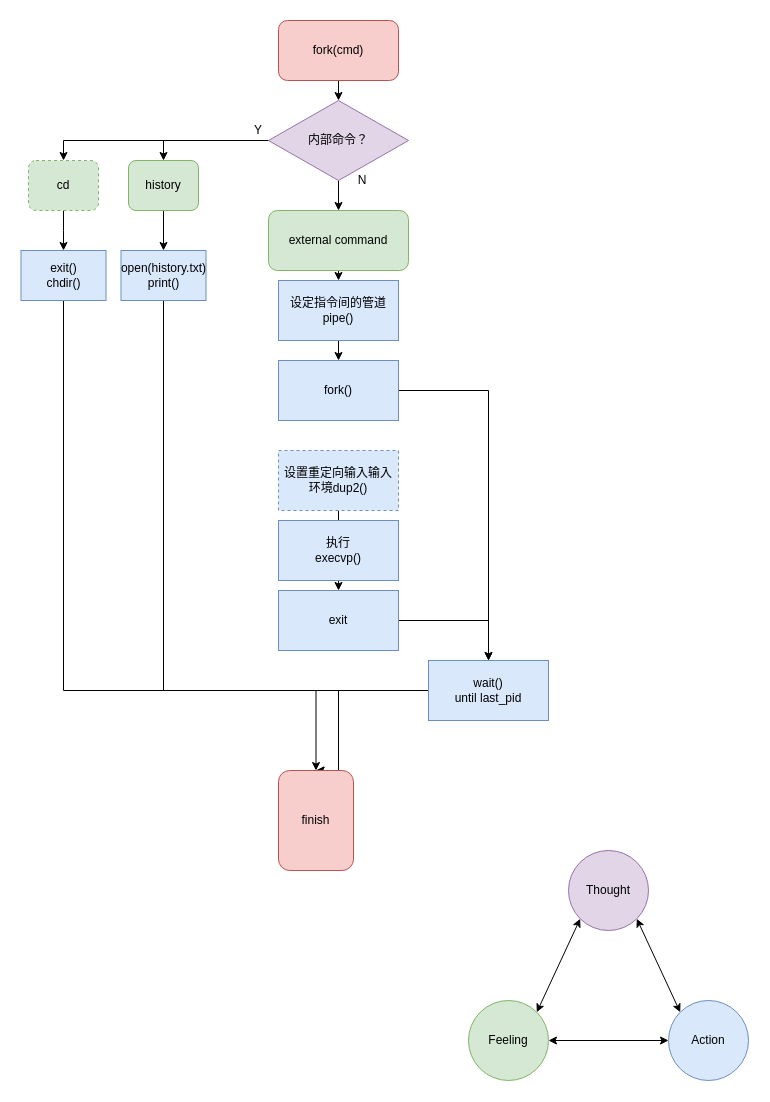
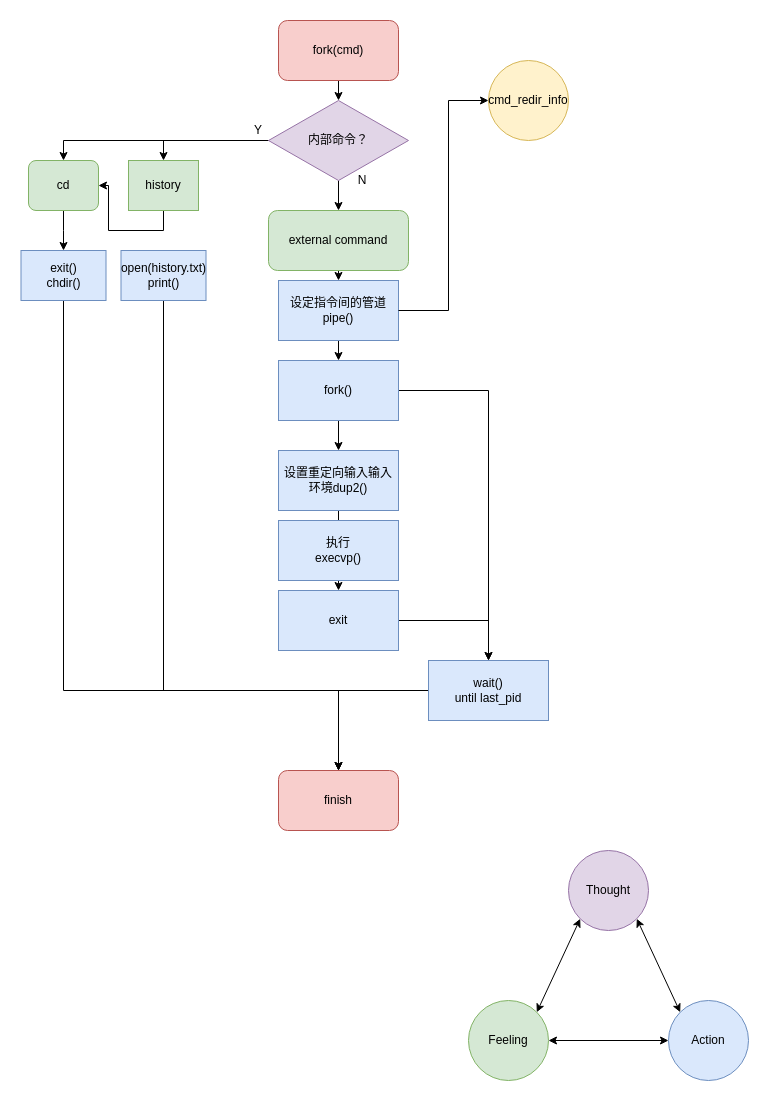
  <mxCell id="0" />
  <mxCell id="1" parent="0" />
  <mxCell id="2" style="edgeStyle=orthogonalEdgeStyle;rounded=0;orthogonalLoop=1;jettySize=auto;html=1;exitX=0.5;exitY=1;exitDx=0;exitDy=0;entryX=0.5;entryY=0;entryDx=0;entryDy=0;" parent="1" source="3" target="7" edge="1"><mxGeometry relative="1" as="geometry" /></mxCell>
  <mxCell id="3" value="fork(cmd)" style="rounded=1;whiteSpace=wrap;html=1;fillColor=#f8cecc;strokeColor=#b85450;" parent="1" vertex="1"><mxGeometry x="278" y="20" width="120" height="60" as="geometry" /></mxCell>
  <mxCell id="4" style="edgeStyle=orthogonalEdgeStyle;rounded=0;orthogonalLoop=1;jettySize=auto;html=1;entryX=0.5;entryY=0;entryDx=0;entryDy=0;" parent="1" source="7" target="9" edge="1"><mxGeometry relative="1" as="geometry"><mxPoint x="198" y="140" as="targetPoint" /></mxGeometry></mxCell>
  <mxCell id="5" style="edgeStyle=orthogonalEdgeStyle;rounded=0;orthogonalLoop=1;jettySize=auto;html=1;" parent="1" source="7" target="11" edge="1"><mxGeometry relative="1" as="geometry" /></mxCell>
  <mxCell id="6" style="edgeStyle=orthogonalEdgeStyle;rounded=0;orthogonalLoop=1;jettySize=auto;html=1;entryX=0.5;entryY=0;entryDx=0;entryDy=0;" parent="1" source="7" target="13" edge="1"><mxGeometry relative="1" as="geometry" /></mxCell>
  <mxCell id="7" value="内部命令？" style="rhombus;whiteSpace=wrap;html=1;fillColor=#e1d5e7;strokeColor=#9673a6;" parent="1" vertex="1"><mxGeometry x="268" y="100" width="140" height="80" as="geometry" /></mxCell>
- <mxCell id="8" style="edgeStyle=orthogonalEdgeStyle;rounded=0;orthogonalLoop=1;jettySize=auto;html=1;exitX=0.5;exitY=1;exitDx=0;exitDy=0;entryX=0.5;entryY=0;entryDx=0;entryDy=0;" parent="1" source="9" target="17" edge="1"><mxGeometry relative="1" as="geometry" /></mxCell>
- <mxCell id="9" value="history" style="rounded=1;whiteSpace=wrap;html=1;fillColor=#d5e8d4;strokeColor=#82b366;" parent="1" vertex="1"><mxGeometry x="128" y="160" width="70" height="50" as="geometry" /></mxCell>
+ <mxCell id="8" style="edgeStyle=orthogonalEdgeStyle;rounded=0;orthogonalLoop=1;jettySize=auto;html=1;exitX=0.5;exitY=1;exitDx=0;exitDy=0;" parent="1" source="9" target="13" edge="1"><mxGeometry relative="1" as="geometry" /></mxCell>
+ <mxCell id="9" value="history" style="whiteSpace=wrap;html=1;fillColor=#d5e8d4;strokeColor=#82b366;rounded=0;" parent="1" vertex="1"><mxGeometry x="128" y="160" width="70" height="50" as="geometry" /></mxCell>
  <mxCell id="10" style="edgeStyle=orthogonalEdgeStyle;rounded=0;orthogonalLoop=1;jettySize=auto;html=1;exitX=0.5;exitY=1;exitDx=0;exitDy=0;entryX=0.5;entryY=0;entryDx=0;entryDy=0;" parent="1" source="11" target="19" edge="1"><mxGeometry relative="1" as="geometry" /></mxCell>
  <mxCell id="11" value="external command" style="rounded=1;whiteSpace=wrap;html=1;fillColor=#d5e8d4;strokeColor=#82b366;" parent="1" vertex="1"><mxGeometry x="268" y="210" width="140" height="60" as="geometry" /></mxCell>
  <mxCell id="12" style="edgeStyle=orthogonalEdgeStyle;rounded=0;orthogonalLoop=1;jettySize=auto;html=1;" parent="1" source="13" edge="1"><mxGeometry relative="1" as="geometry"><mxPoint x="63" y="250" as="targetPoint" /></mxGeometry></mxCell>
- <mxCell id="13" value="cd" style="rounded=1;whiteSpace=wrap;html=1;fillColor=#d5e8d4;strokeColor=#82b366;dashed=1;" parent="1" vertex="1"><mxGeometry x="28" y="160" width="70" height="50" as="geometry" /></mxCell>
+ <mxCell id="13" value="cd" style="rounded=1;whiteSpace=wrap;html=1;fillColor=#d5e8d4;strokeColor=#82b366;" parent="1" vertex="1"><mxGeometry x="28" y="160" width="70" height="50" as="geometry" /></mxCell>
  <mxCell id="14" style="edgeStyle=orthogonalEdgeStyle;rounded=0;orthogonalLoop=1;jettySize=auto;html=1;exitX=0.5;exitY=1;exitDx=0;exitDy=0;entryX=0.5;entryY=0;entryDx=0;entryDy=0;" parent="1" source="15" target="31" edge="1"><mxGeometry relative="1" as="geometry"><mxPoint x="63" y="710" as="targetPoint" /><Array as="points"><mxPoint x="63" y="690" /><mxPoint x="338" y="690" /></Array></mxGeometry></mxCell>
  <mxCell id="15" value="&lt;div&gt;exit()&lt;/div&gt;&lt;div&gt;chdir()&lt;br&gt;&lt;/div&gt;" style="rounded=0;whiteSpace=wrap;html=1;fillColor=#dae8fc;strokeColor=#6c8ebf;" parent="1" vertex="1"><mxGeometry x="20.5" y="250" width="85" height="50" as="geometry" /></mxCell>
  <mxCell id="16" style="edgeStyle=orthogonalEdgeStyle;rounded=0;orthogonalLoop=1;jettySize=auto;html=1;exitX=0.5;exitY=1;exitDx=0;exitDy=0;entryX=0.5;entryY=0;entryDx=0;entryDy=0;" parent="1" source="17" target="31" edge="1"><mxGeometry relative="1" as="geometry"><Array as="points"><mxPoint x="163" y="690" /><mxPoint x="338" y="690" /></Array></mxGeometry></mxCell>
  <mxCell id="17" value="&lt;div&gt;open(history.txt)&lt;/div&gt;&lt;div&gt;print()&lt;br&gt;&lt;/div&gt;" style="rounded=0;whiteSpace=wrap;html=1;fillColor=#dae8fc;strokeColor=#6c8ebf;" parent="1" vertex="1"><mxGeometry x="120.5" y="250" width="85" height="50" as="geometry" /></mxCell>
  <mxCell id="18" style="edgeStyle=orthogonalEdgeStyle;rounded=0;orthogonalLoop=1;jettySize=auto;html=1;" parent="1" source="19" edge="1"><mxGeometry relative="1" as="geometry"><mxPoint x="338" y="360" as="targetPoint" /></mxGeometry></mxCell>
  <mxCell id="19" value="&lt;div&gt;设定指令间的管道&lt;br&gt;&lt;/div&gt;&lt;div&gt;pipe()&lt;br&gt;&lt;/div&gt;" style="rounded=0;whiteSpace=wrap;html=1;fillColor=#dae8fc;strokeColor=#6c8ebf;" parent="1" vertex="1"><mxGeometry x="278" y="280" width="120" height="60" as="geometry" /></mxCell>
+ <mxCell id="20" style="edgeStyle=orthogonalEdgeStyle;rounded=0;orthogonalLoop=1;jettySize=auto;html=1;entryX=0.5;entryY=0;entryDx=0;entryDy=0;" parent="1" source="22" target="24" edge="1"><mxGeometry relative="1" as="geometry"><mxPoint x="338" y="470" as="targetPoint" /></mxGeometry></mxCell>
  <mxCell id="21" style="edgeStyle=orthogonalEdgeStyle;rounded=0;orthogonalLoop=1;jettySize=auto;html=1;exitX=1;exitY=0.5;exitDx=0;exitDy=0;entryX=0.5;entryY=0;entryDx=0;entryDy=0;" parent="1" source="22" target="30" edge="1"><mxGeometry relative="1" as="geometry"><mxPoint x="488" y="505" as="targetPoint" /></mxGeometry></mxCell>
  <mxCell id="22" value="fork()" style="rounded=0;whiteSpace=wrap;html=1;fillColor=#dae8fc;strokeColor=#6c8ebf;" parent="1" vertex="1"><mxGeometry x="278" y="360" width="120" height="60" as="geometry" /></mxCell>
  <mxCell id="23" style="edgeStyle=orthogonalEdgeStyle;rounded=0;orthogonalLoop=1;jettySize=auto;html=1;exitX=0.5;exitY=1;exitDx=0;exitDy=0;" parent="1" source="24" edge="1"><mxGeometry relative="1" as="geometry"><mxPoint x="338" y="530" as="targetPoint" /></mxGeometry></mxCell>
- <mxCell id="24" value="设置重定向输入输入环境dup2()" style="rounded=0;whiteSpace=wrap;html=1;fillColor=#dae8fc;strokeColor=#6c8ebf;dashed=1;" parent="1" vertex="1"><mxGeometry x="278" y="450" width="120" height="60" as="geometry" /></mxCell>
+ <mxCell id="24" value="设置重定向输入输入环境dup2()" style="rounded=0;whiteSpace=wrap;html=1;fillColor=#dae8fc;strokeColor=#6c8ebf;" parent="1" vertex="1"><mxGeometry x="278" y="450" width="120" height="60" as="geometry" /></mxCell>
  <mxCell id="25" style="edgeStyle=orthogonalEdgeStyle;rounded=0;orthogonalLoop=1;jettySize=auto;html=1;exitX=0.5;exitY=1;exitDx=0;exitDy=0;entryX=0.5;entryY=0;entryDx=0;entryDy=0;" parent="1" source="26" target="28" edge="1"><mxGeometry relative="1" as="geometry" /></mxCell>
  <mxCell id="26" value="&lt;div&gt;执行&lt;/div&gt;&lt;div&gt;execvp()&lt;br&gt;&lt;/div&gt;" style="rounded=0;whiteSpace=wrap;html=1;fillColor=#dae8fc;strokeColor=#6c8ebf;" parent="1" vertex="1"><mxGeometry x="278" y="520" width="120" height="60" as="geometry" /></mxCell>
  <mxCell id="27" style="edgeStyle=orthogonalEdgeStyle;rounded=0;orthogonalLoop=1;jettySize=auto;html=1;exitX=1;exitY=0.5;exitDx=0;exitDy=0;entryX=0.5;entryY=0;entryDx=0;entryDy=0;" parent="1" source="28" target="30" edge="1"><mxGeometry relative="1" as="geometry" /></mxCell>
  <mxCell id="28" value="exit" style="rounded=0;whiteSpace=wrap;html=1;fillColor=#dae8fc;strokeColor=#6c8ebf;" parent="1" vertex="1"><mxGeometry x="278" y="590" width="120" height="60" as="geometry" /></mxCell>
  <mxCell id="29" style="edgeStyle=orthogonalEdgeStyle;rounded=0;orthogonalLoop=1;jettySize=auto;html=1;entryX=0.5;entryY=0;entryDx=0;entryDy=0;" parent="1" source="30" target="31" edge="1"><mxGeometry relative="1" as="geometry"><mxPoint x="338" y="690" as="targetPoint" /></mxGeometry></mxCell>
  <mxCell id="30" value="&lt;div&gt;wait()&lt;/div&gt;&lt;div&gt;until last_pid&lt;br&gt;&lt;/div&gt;" style="rounded=0;whiteSpace=wrap;html=1;fillColor=#dae8fc;strokeColor=#6c8ebf;" parent="1" vertex="1"><mxGeometry x="428" y="660" width="120" height="60" as="geometry" /></mxCell>
- <mxCell id="31" value="finish" style="rounded=1;whiteSpace=wrap;html=1;fillColor=#f8cecc;strokeColor=#b85450;" parent="1" vertex="1"><mxGeometry x="278" y="770" width="75" height="100" as="geometry" /></mxCell>
+ <mxCell id="31" value="finish" style="rounded=1;whiteSpace=wrap;html=1;fillColor=#f8cecc;strokeColor=#b85450;" parent="1" vertex="1"><mxGeometry x="278" y="770" width="120" height="60" as="geometry" /></mxCell>
  <mxCell id="32" value="Y" style="text;html=1;strokeColor=none;fillColor=none;align=center;verticalAlign=middle;whiteSpace=wrap;rounded=0;" parent="1" vertex="1"><mxGeometry x="238" y="120" width="40" height="20" as="geometry" /></mxCell>
  <mxCell id="33" value="N" style="text;html=1;strokeColor=none;fillColor=none;align=center;verticalAlign=middle;whiteSpace=wrap;rounded=0;" parent="1" vertex="1"><mxGeometry x="342" y="170" width="40" height="20" as="geometry" /></mxCell>
+ <mxCell id="34" style="edgeStyle=orthogonalEdgeStyle;rounded=0;orthogonalLoop=1;jettySize=auto;html=1;exitX=1;exitY=0.5;exitDx=0;exitDy=0;" parent="1" source="19" target="35" edge="1"><mxGeometry relative="1" as="geometry"><Array as="points"><mxPoint x="448" y="310" /><mxPoint x="448" y="100" /></Array></mxGeometry></mxCell>
+ <mxCell id="35" value="cmd_redir_info" style="ellipse;whiteSpace=wrap;html=1;aspect=fixed;fillColor=#fff2cc;strokeColor=#d6b656;" parent="1" vertex="1"><mxGeometry x="488" y="60" width="80" height="80" as="geometry" /></mxCell>
  <mxCell id="36" value="Thought" style="ellipse;whiteSpace=wrap;html=1;aspect=fixed;fillColor=#e1d5e7;strokeColor=#9673a6;" vertex="1" parent="1"><mxGeometry x="568" y="850" width="80" height="80" as="geometry" /></mxCell>
  <mxCell id="37" value="Feeling" style="ellipse;whiteSpace=wrap;html=1;aspect=fixed;fillColor=#d5e8d4;strokeColor=#82b366;" vertex="1" parent="1"><mxGeometry x="468" y="1000" width="80" height="80" as="geometry" /></mxCell>
  <mxCell id="38" value="Action" style="ellipse;whiteSpace=wrap;html=1;aspect=fixed;fillColor=#dae8fc;strokeColor=#6c8ebf;" vertex="1" parent="1"><mxGeometry x="668" y="1000" width="80" height="80" as="geometry" /></mxCell>
  <mxCell id="39" value="" style="endArrow=classic;startArrow=classic;html=1;entryX=1;entryY=1;entryDx=0;entryDy=0;exitX=0;exitY=0;exitDx=0;exitDy=0;" edge="1" parent="1" source="38" target="36"><mxGeometry width="50" height="50" relative="1" as="geometry"><mxPoint x="688" y="1020" as="sourcePoint" /><mxPoint x="708" y="940" as="targetPoint" /></mxGeometry></mxCell>
  <mxCell id="40" value="" style="endArrow=classic;startArrow=classic;html=1;entryX=0;entryY=0.5;entryDx=0;entryDy=0;exitX=1;exitY=0.5;exitDx=0;exitDy=0;" edge="1" parent="1" source="37" target="38"><mxGeometry width="50" height="50" relative="1" as="geometry"><mxPoint x="598" y="1070" as="sourcePoint" /><mxPoint x="648" y="1020" as="targetPoint" /></mxGeometry></mxCell>
  <mxCell id="41" value="" style="endArrow=classic;startArrow=classic;html=1;entryX=0;entryY=1;entryDx=0;entryDy=0;exitX=1;exitY=0;exitDx=0;exitDy=0;" edge="1" parent="1" source="37" target="36"><mxGeometry width="50" height="50" relative="1" as="geometry"><mxPoint x="508" y="980" as="sourcePoint" /><mxPoint x="558" y="930" as="targetPoint" /></mxGeometry></mxCell>
